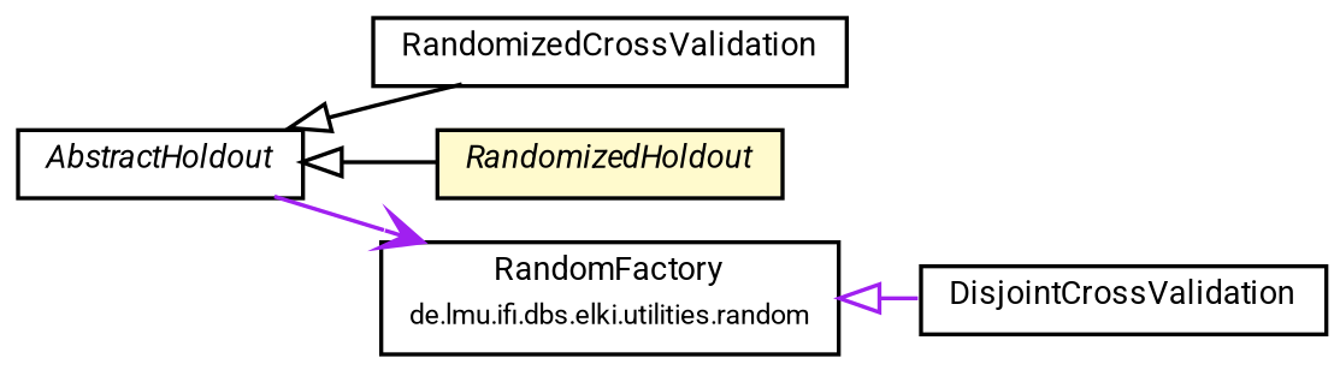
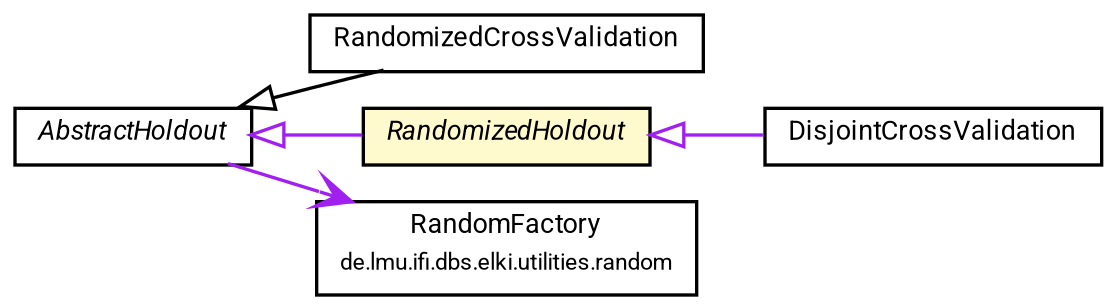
  digraph {
    fontname="Noto Serif"
    nodesep=0.15
    rankdir=LR
    ranksep=0.25
    node [fontcolor=black fontname="Noto Serif" fontsize=8 margin=0 shape=plaintext]
    edge [arrowtail=empty color=purple dir=back fontname="Noto Serif" fontsize=7 labelfontname=Roboto labelfontsize=7 weight=10]
    n1 [height=0 label=<<table title="de.lmu.ifi.dbs.elki.evaluation.classification.holdout.RandomizedCrossValidation" border="0" cellborder="1" cellspacing="0" cellpadding="2" href="RandomizedCrossValidation.html" target="_parent"> 		<tr><td><table border="0" cellspacing="0" cellpadding="1"> 		<tr><td align="center" balign="center"> <font face="Roboto">RandomizedCrossValidation</font> </td></tr> 		</table></td></tr> 		</table>> width=0]
    n2 [height=0 label=<<table title="de.lmu.ifi.dbs.elki.evaluation.classification.holdout.RandomizedHoldout" border="0" cellborder="1" cellspacing="0" cellpadding="2" bgcolor="lemonChiffon" href="RandomizedHoldout.html" target="_parent"> 		<tr><td><table border="0" cellspacing="0" cellpadding="1"> 		<tr><td align="center" balign="center"> <font face="Roboto"><i>RandomizedHoldout</i></font> </td></tr> 		</table></td></tr> 		</table>> width=0]
    n3 [height=0 label=<<table title="de.lmu.ifi.dbs.elki.evaluation.classification.holdout.DisjointCrossValidation" border="0" cellborder="1" cellspacing="0" cellpadding="2" href="DisjointCrossValidation.html" target="_parent"> 		<tr><td><table border="0" cellspacing="0" cellpadding="1"> 		<tr><td align="center" balign="center"> <font face="Roboto">DisjointCrossValidation</font> </td></tr> 		</table></td></tr> 		</table>> width=0]
    n4 [height=0 label=<<table title="de.lmu.ifi.dbs.elki.utilities.random.RandomFactory" border="0" cellborder="1" cellspacing="0" cellpadding="2" href="../../../utilities/random/RandomFactory.html" target="_parent"> 		<tr><td><table border="0" cellspacing="0" cellpadding="1"> 		<tr><td align="center" balign="center"> <font face="Roboto">RandomFactory</font> </td></tr> 		<tr><td align="center" balign="center"> <font face="Roboto" point-size="7.0">de.lmu.ifi.dbs.elki.utilities.random</font> </td></tr> 		</table></td></tr> 		</table>> width=0]
    n5 [height=0 label=<<table title="de.lmu.ifi.dbs.elki.evaluation.classification.holdout.AbstractHoldout" border="0" cellborder="1" cellspacing="0" cellpadding="2" href="AbstractHoldout.html" target="_parent"> 		<tr><td><table border="0" cellspacing="0" cellpadding="1"> 		<tr><td align="center" balign="center"> <font face="Roboto"><i>AbstractHoldout</i></font> </td></tr> 		</table></td></tr> 		</table>> width=0]
-   n4 -> n3
+   n2 -> n3
    n5 -> n1 [color=black]
-   n5 -> n2 [color=black]
+   n5 -> n2
    n5 -> n4 [arrowhead=open weight=1 arrowtail="" dir=""]
  }
